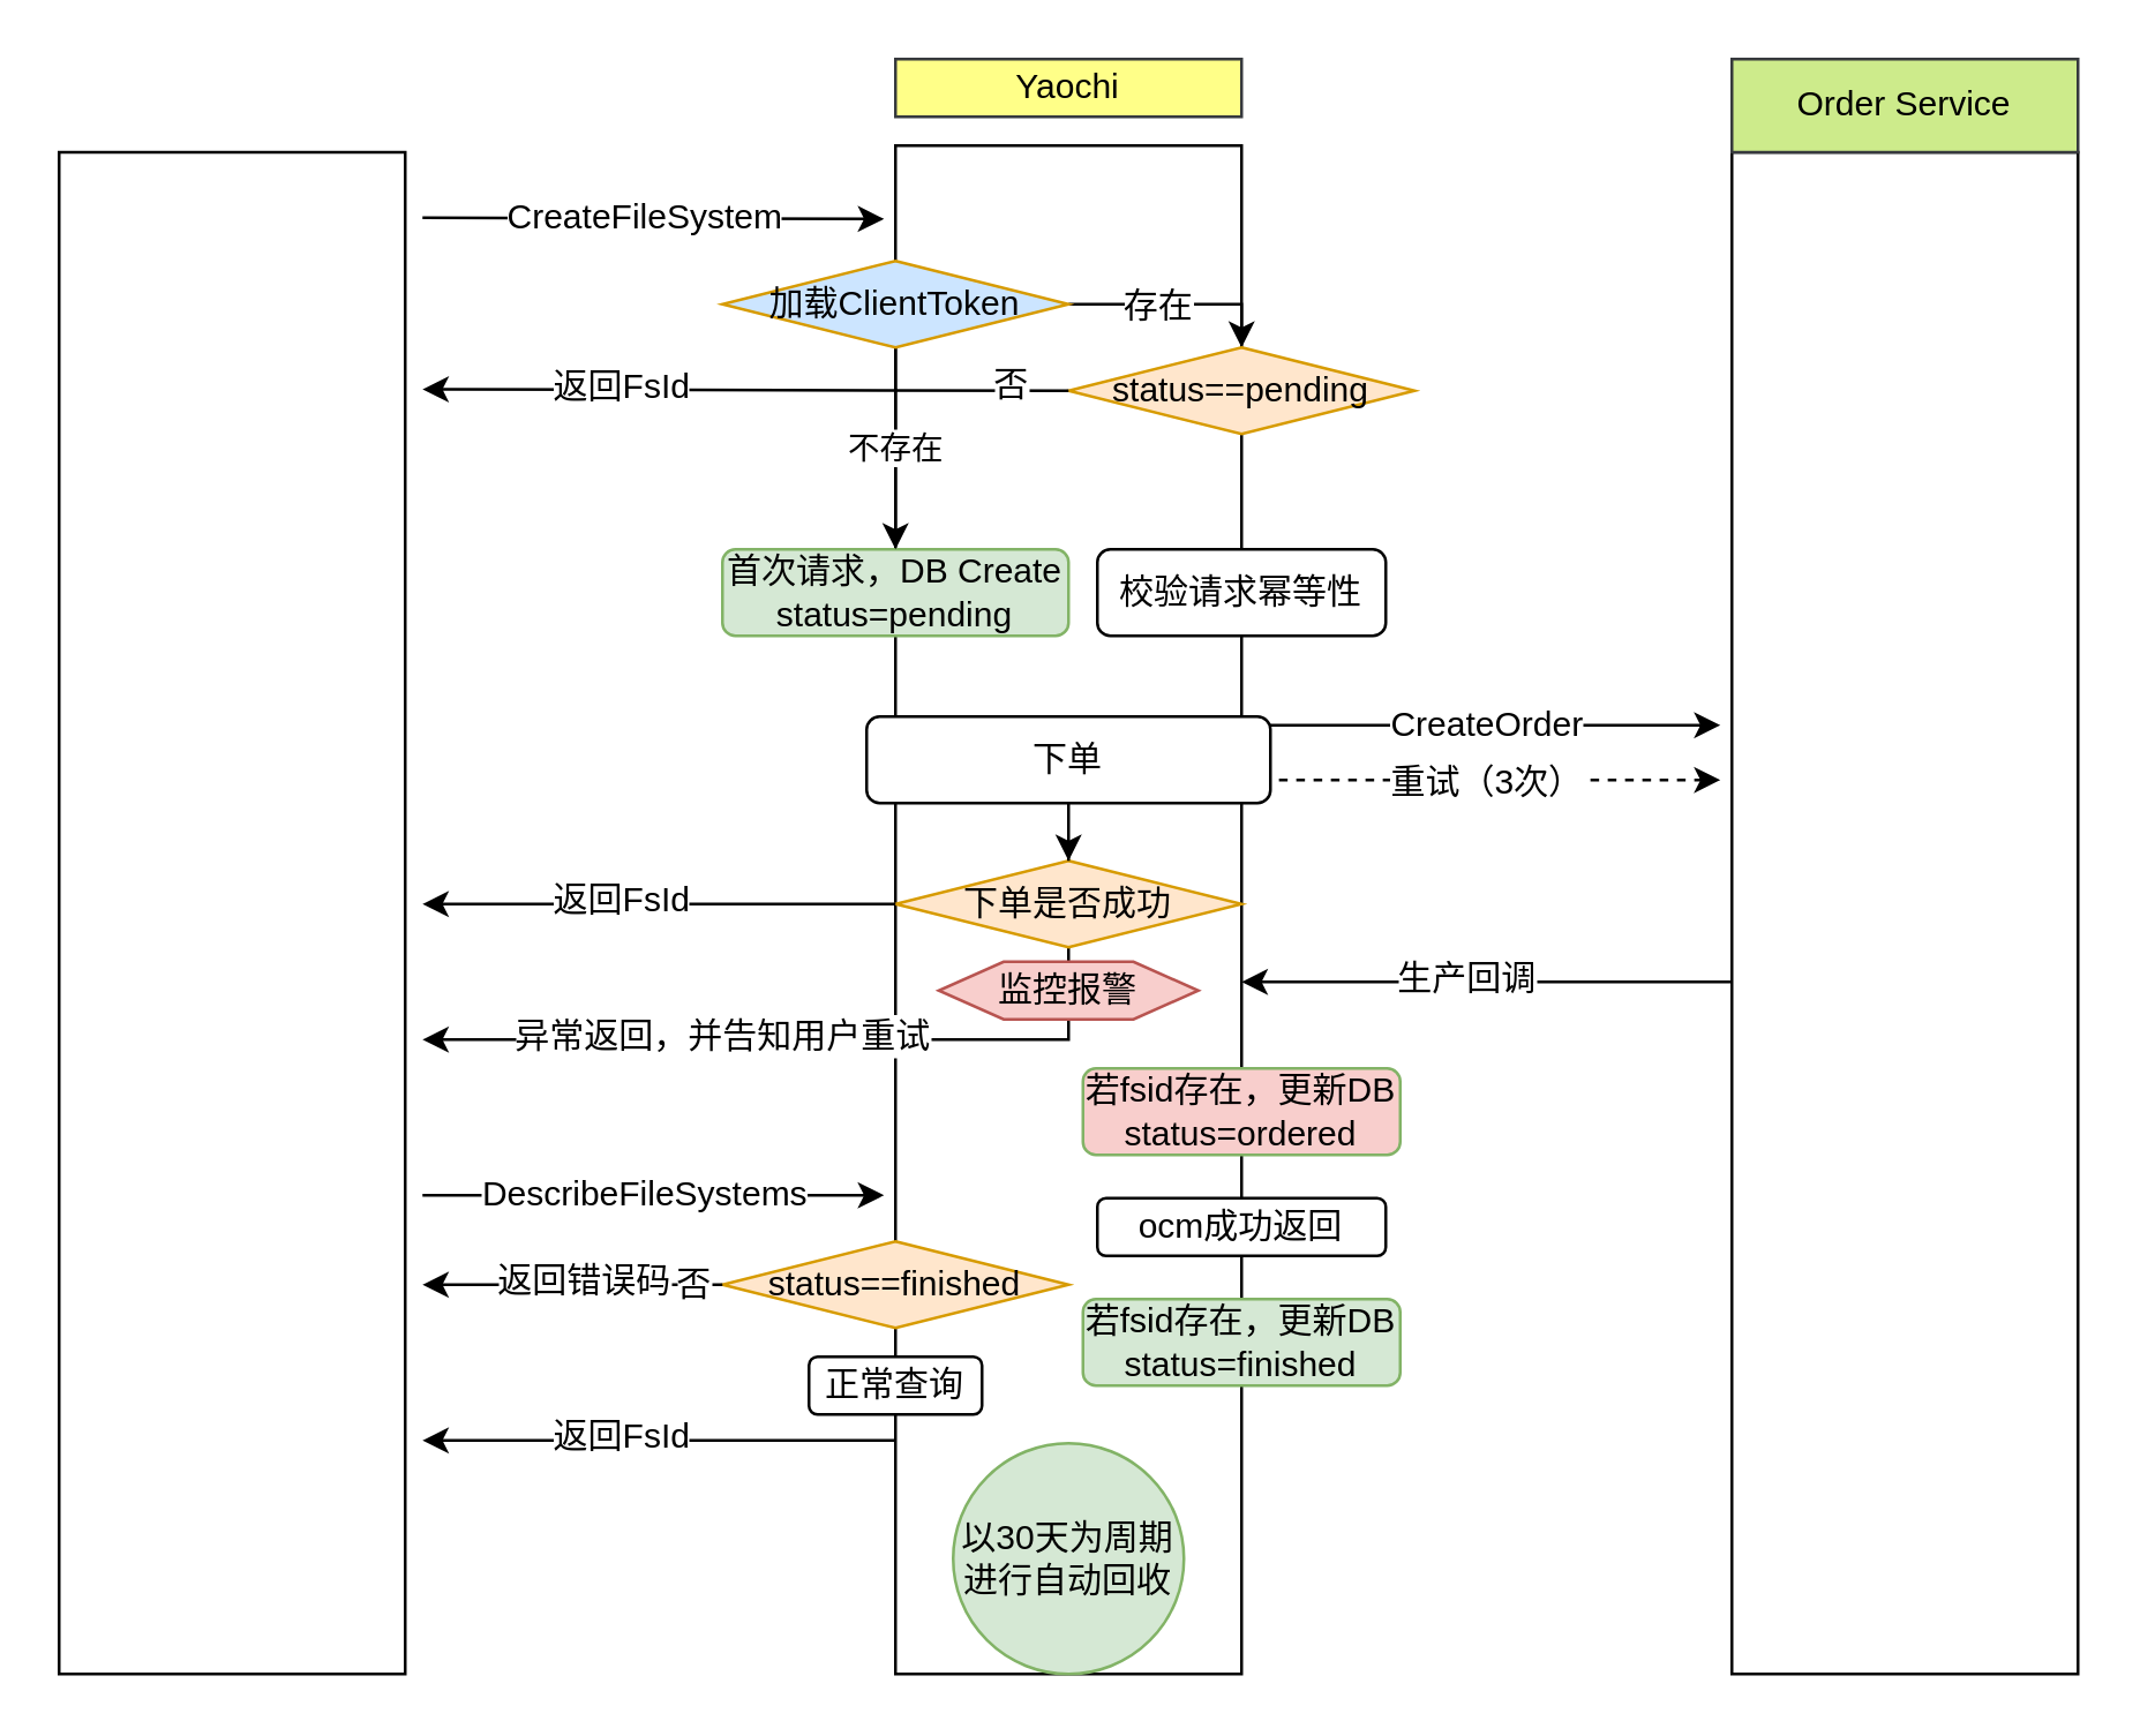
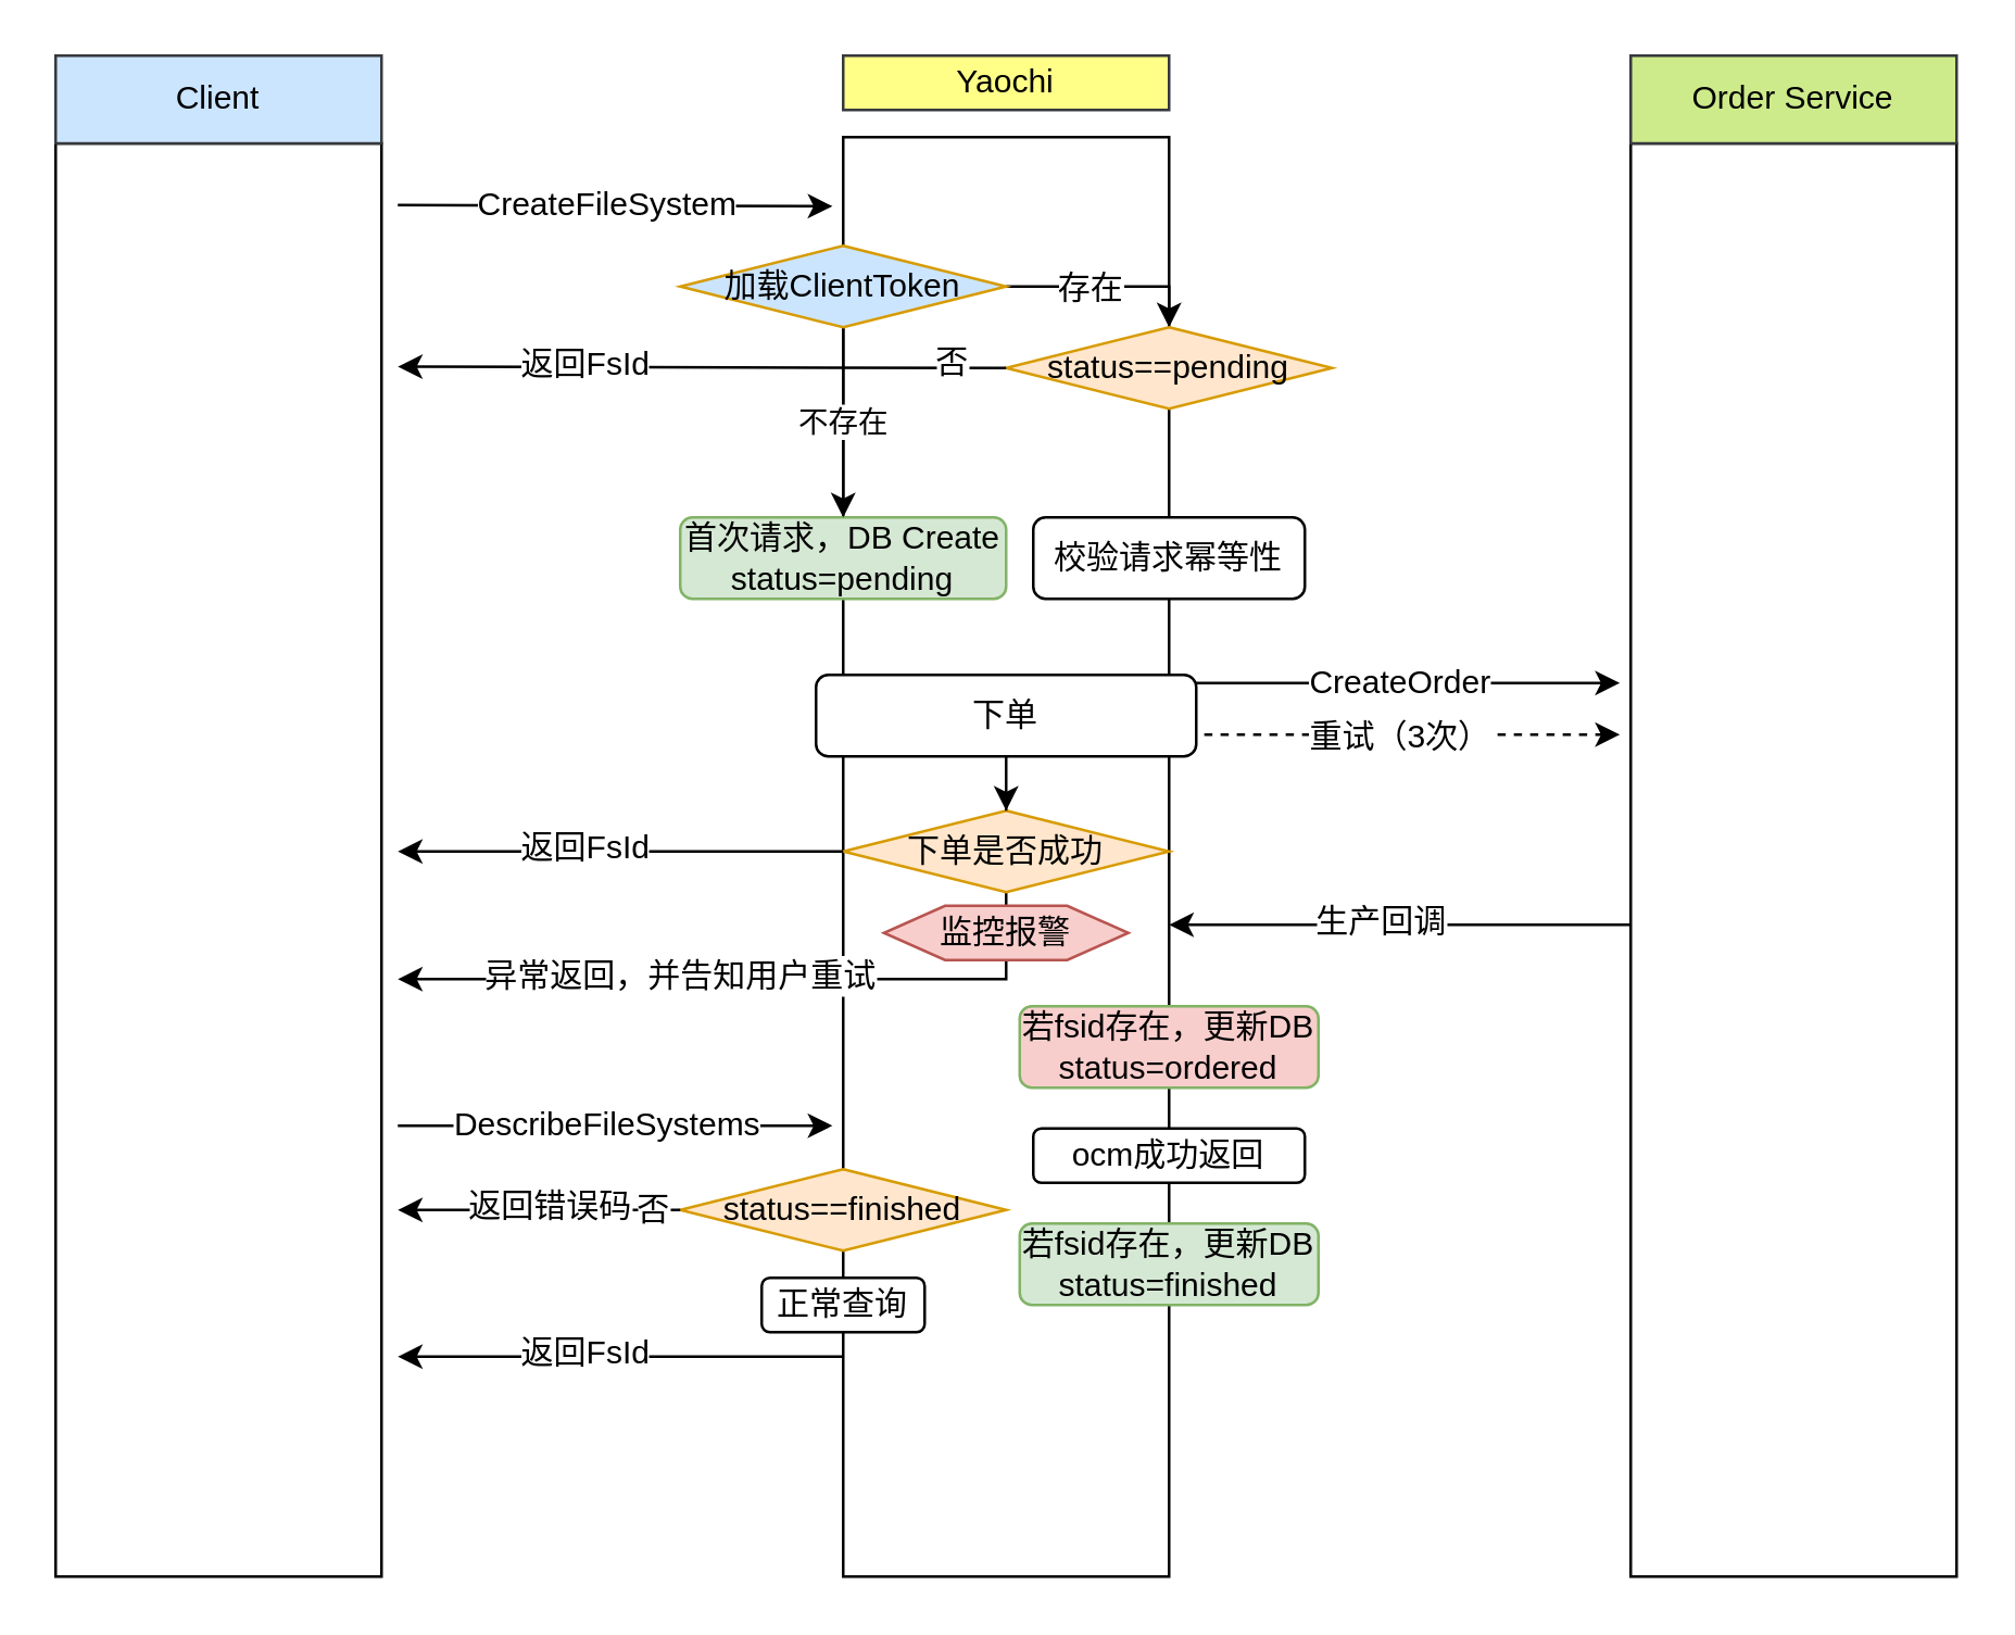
  <mxCell id="0" />
  <mxCell id="1" parent="0" />
  <mxCell id="2" value="" style="rounded=0;whiteSpace=wrap;html=1;" parent="1" vertex="1"><mxGeometry x="310" y="50" width="120" height="530" as="geometry" /></mxCell>
  <mxCell id="3" value="" style="endArrow=classic;html=1;" parent="1" edge="1"><mxGeometry width="50" height="50" relative="1" as="geometry"><mxPoint x="430.96" y="251" as="sourcePoint" /><mxPoint x="596" y="251" as="targetPoint" /></mxGeometry></mxCell>
  <mxCell id="4" value="CreateOrder" style="text;html=1;align=center;verticalAlign=middle;resizable=0;points=[];labelBackgroundColor=#ffffff;" parent="3" vertex="1" connectable="0"><mxGeometry x="-0.151" y="1" relative="1" as="geometry"><mxPoint x="14.01" as="offset" /></mxGeometry></mxCell>
  <mxCell id="5" value="" style="endArrow=classic;html=1;entryX=-0.033;entryY=0.048;entryDx=0;entryDy=0;entryPerimeter=0;" parent="1" target="2" edge="1"><mxGeometry width="50" height="50" relative="1" as="geometry"><mxPoint x="146" y="75" as="sourcePoint" /><mxPoint x="300" y="79" as="targetPoint" /></mxGeometry></mxCell>
  <mxCell id="6" value="CreateFileSystem" style="text;html=1;align=center;verticalAlign=middle;resizable=0;points=[];labelBackgroundColor=#ffffff;" parent="5" vertex="1" connectable="0"><mxGeometry x="-0.221" y="-1" relative="1" as="geometry"><mxPoint x="14.04" y="-1.61" as="offset" /></mxGeometry></mxCell>
  <mxCell id="7" value="" style="endArrow=classic;html=1;dashed=1;" parent="1" edge="1"><mxGeometry width="50" height="50" relative="1" as="geometry"><mxPoint x="430.96" y="270" as="sourcePoint" /><mxPoint x="596" y="270" as="targetPoint" /></mxGeometry></mxCell>
  <mxCell id="8" value="重试（3次）" style="text;html=1;align=center;verticalAlign=middle;resizable=0;points=[];labelBackgroundColor=#ffffff;" parent="7" vertex="1" connectable="0"><mxGeometry x="-0.106" relative="1" as="geometry"><mxPoint x="10" as="offset" /></mxGeometry></mxCell>
  <mxCell id="9" value="" style="endArrow=classic;html=1;" parent="1" edge="1"><mxGeometry width="50" height="50" relative="1" as="geometry"><mxPoint x="606" y="340" as="sourcePoint" /><mxPoint x="430" y="340" as="targetPoint" /></mxGeometry></mxCell>
  <mxCell id="10" value="生产回调" style="text;html=1;align=center;verticalAlign=middle;resizable=0;points=[];labelBackgroundColor=#ffffff;" parent="9" vertex="1" connectable="0"><mxGeometry x="-0.477" y="-2" relative="1" as="geometry"><mxPoint x="-52.06" as="offset" /></mxGeometry></mxCell>
  <mxCell id="11" value="&lt;span style=&quot;text-align: left&quot;&gt;首次请求，DB Create&lt;br&gt;status=pending&lt;br&gt;&lt;/span&gt;" style="rounded=1;whiteSpace=wrap;html=1;fillColor=#d5e8d4;strokeColor=#82b366;" parent="1" vertex="1"><mxGeometry x="250" y="190" width="120" height="30" as="geometry" /></mxCell>
  <mxCell id="12" value="&lt;span style=&quot;text-align: left&quot;&gt;若fsid存在，更新DB status=ordered&lt;/span&gt;" style="rounded=1;whiteSpace=wrap;html=1;fillColor=#f8cecc;strokeColor=#82b366;" parent="1" vertex="1"><mxGeometry x="375" y="370" width="110" height="30" as="geometry" /></mxCell>
  <mxCell id="13" style="edgeStyle=orthogonalEdgeStyle;rounded=0;orthogonalLoop=1;jettySize=auto;html=1;exitX=1;exitY=0.5;exitDx=0;exitDy=0;" parent="1" source="16" target="17" edge="1"><mxGeometry relative="1" as="geometry"><Array as="points"><mxPoint x="430" y="105" /></Array></mxGeometry></mxCell>
  <mxCell id="14" value="存在" style="text;html=1;align=center;verticalAlign=middle;resizable=0;points=[];labelBackgroundColor=#ffffff;" parent="13" vertex="1" connectable="0"><mxGeometry x="-0.28" y="-2" relative="1" as="geometry"><mxPoint x="3" y="-2" as="offset" /></mxGeometry></mxCell>
  <mxCell id="15" value="不存在" style="edgeStyle=orthogonalEdgeStyle;rounded=0;orthogonalLoop=1;jettySize=auto;html=1;exitX=0.5;exitY=1;exitDx=0;exitDy=0;entryX=0.5;entryY=0;entryDx=0;entryDy=0;" parent="1" source="16" target="11" edge="1"><mxGeometry relative="1" as="geometry" /></mxCell>
  <mxCell id="16" value="&lt;span style=&quot;text-align: left ; white-space: normal&quot;&gt;加载ClientToken&lt;/span&gt;" style="rhombus;whiteSpace=wrap;html=1;fillColor=#cce5ff;strokeColor=#d79b00;" parent="1" vertex="1"><mxGeometry x="250" y="90" width="120" height="30" as="geometry" /></mxCell>
  <mxCell id="17" value="&lt;span style=&quot;text-align: left ; white-space: normal&quot;&gt;status==pending&lt;/span&gt;" style="rhombus;whiteSpace=wrap;html=1;fillColor=#ffe6cc;strokeColor=#d79b00;" parent="1" vertex="1"><mxGeometry x="370" y="120" width="120" height="30" as="geometry" /></mxCell>
  <mxCell id="18" value="" style="endArrow=classic;html=1;exitX=0;exitY=0.5;exitDx=0;exitDy=0;" parent="1" source="17" edge="1"><mxGeometry width="50" height="50" relative="1" as="geometry"><mxPoint x="300" y="134.5" as="sourcePoint" /><mxPoint x="146" y="134.5" as="targetPoint" /></mxGeometry></mxCell>
  <mxCell id="19" value="返回FsId" style="text;html=1;align=center;verticalAlign=middle;resizable=0;points=[];labelBackgroundColor=#ffffff;" parent="18" vertex="1" connectable="0"><mxGeometry x="-0.221" y="-1" relative="1" as="geometry"><mxPoint x="-69" y="-0.8" as="offset" /></mxGeometry></mxCell>
  <mxCell id="20" value="否" style="text;html=1;align=center;verticalAlign=middle;resizable=0;points=[];labelBackgroundColor=#ffffff;" parent="18" vertex="1" connectable="0"><mxGeometry x="-0.673" y="-2" relative="1" as="geometry"><mxPoint x="16" as="offset" /></mxGeometry></mxCell>
- <mxCell id="21" value="以30天为周期进行自动回收" style="ellipse;whiteSpace=wrap;html=1;aspect=fixed;fillColor=#d5e8d4;strokeColor=#82b366;" parent="1" vertex="1"><mxGeometry x="330" y="500" width="80" height="80" as="geometry" /></mxCell>
  <mxCell id="22" style="edgeStyle=orthogonalEdgeStyle;rounded=0;orthogonalLoop=1;jettySize=auto;html=1;exitX=0.5;exitY=1;exitDx=0;exitDy=0;" parent="1" source="24" edge="1"><mxGeometry relative="1" as="geometry"><mxPoint x="146" y="360" as="targetPoint" /><Array as="points"><mxPoint x="370" y="360" /><mxPoint x="150" y="360" /></Array></mxGeometry></mxCell>
  <mxCell id="23" value="异常返回，并告知用户重试" style="text;html=1;align=center;verticalAlign=middle;resizable=0;points=[];labelBackgroundColor=#ffffff;" parent="22" vertex="1" connectable="0"><mxGeometry x="0.592" y="-2" relative="1" as="geometry"><mxPoint x="51" as="offset" /></mxGeometry></mxCell>
  <mxCell id="24" value="&lt;span style=&quot;text-align: left ; white-space: normal&quot;&gt;下单是否成功&lt;/span&gt;" style="rhombus;whiteSpace=wrap;html=1;fillColor=#ffe6cc;strokeColor=#d79b00;" parent="1" vertex="1"><mxGeometry x="310" y="298" width="120" height="30" as="geometry" /></mxCell>
  <mxCell id="25" value="" style="endArrow=classic;html=1;exitX=0;exitY=0.5;exitDx=0;exitDy=0;" parent="1" source="24" edge="1"><mxGeometry width="50" height="50" relative="1" as="geometry"><mxPoint x="-110" y="318" as="sourcePoint" /><mxPoint x="146" y="313" as="targetPoint" /></mxGeometry></mxCell>
  <mxCell id="26" value="返回FsId" style="text;html=1;align=center;verticalAlign=middle;resizable=0;points=[];labelBackgroundColor=#ffffff;" parent="25" vertex="1" connectable="0"><mxGeometry x="0.409" y="-1" relative="1" as="geometry"><mxPoint x="20" y="-1" as="offset" /></mxGeometry></mxCell>
  <mxCell id="27" value="&lt;span style=&quot;text-align: left&quot;&gt;校验请求幂等性&lt;br&gt;&lt;/span&gt;" style="rounded=1;whiteSpace=wrap;html=1;" parent="1" vertex="1"><mxGeometry x="380" y="190" width="100" height="30" as="geometry" /></mxCell>
  <mxCell id="28" style="edgeStyle=orthogonalEdgeStyle;rounded=0;orthogonalLoop=1;jettySize=auto;html=1;exitX=0.5;exitY=1;exitDx=0;exitDy=0;" parent="1" source="29" target="24" edge="1"><mxGeometry relative="1" as="geometry" /></mxCell>
  <mxCell id="29" value="&lt;span style=&quot;text-align: left&quot;&gt;下单&lt;br&gt;&lt;/span&gt;" style="rounded=1;whiteSpace=wrap;html=1;" parent="1" vertex="1"><mxGeometry x="300" y="248" width="140" height="30" as="geometry" /></mxCell>
  <mxCell id="30" value="&lt;span style=&quot;text-align: left ; white-space: nowrap&quot;&gt;Yaochi&lt;/span&gt;" style="rounded=0;whiteSpace=wrap;html=1;fillColor=#ffff88;strokeColor=#36393d;" parent="1" vertex="1"><mxGeometry x="310" y="20" width="120" height="20" as="geometry" /></mxCell>
  <mxCell id="31" value="" style="group" parent="1" vertex="1" connectable="0"><mxGeometry x="600" y="20" width="120" height="560" as="geometry" /></mxCell>
  <mxCell id="32" value="" style="rounded=0;whiteSpace=wrap;html=1;" parent="31" vertex="1"><mxGeometry y="32.308" width="120" height="527.692" as="geometry" /></mxCell>
  <mxCell id="33" value="&lt;span style=&quot;text-align: left ; white-space: nowrap&quot;&gt;Order Service&lt;/span&gt;" style="rounded=0;whiteSpace=wrap;html=1;fillColor=#cdeb8b;strokeColor=#36393d;" parent="31" vertex="1"><mxGeometry width="120" height="32.308" as="geometry" /></mxCell>
  <mxCell id="34" value="" style="group" parent="1" vertex="1" connectable="0"><mxGeometry x="20" y="20" width="120" height="560" as="geometry" /></mxCell>
  <mxCell id="35" value="" style="rounded=0;whiteSpace=wrap;html=1;" parent="34" vertex="1"><mxGeometry y="32.308" width="120" height="527.692" as="geometry" /></mxCell>
+ <mxCell id="36" value="&lt;span style=&quot;white-space: normal&quot;&gt;Client&lt;/span&gt;" style="rounded=0;whiteSpace=wrap;html=1;fillColor=#cce5ff;strokeColor=#36393d;" parent="34" vertex="1"><mxGeometry width="120" height="32.308" as="geometry" /></mxCell>
  <mxCell id="37" value="监控报警" style="shape=hexagon;perimeter=hexagonPerimeter2;whiteSpace=wrap;html=1;fillColor=#f8cecc;strokeColor=#b85450;" parent="1" vertex="1"><mxGeometry x="325" y="333" width="90" height="20" as="geometry" /></mxCell>
  <mxCell id="38" value="&lt;span style=&quot;text-align: left&quot;&gt;若fsid存在，更新DB status=finished&lt;/span&gt;" style="rounded=1;whiteSpace=wrap;html=1;fillColor=#d5e8d4;strokeColor=#82b366;" parent="1" vertex="1"><mxGeometry x="375" y="450" width="110" height="30" as="geometry" /></mxCell>
  <mxCell id="39" value="&lt;span style=&quot;text-align: left&quot;&gt;ocm成功返回&lt;br&gt;&lt;/span&gt;" style="rounded=1;whiteSpace=wrap;html=1;" parent="1" vertex="1"><mxGeometry x="380" y="415" width="100" height="20" as="geometry" /></mxCell>
  <mxCell id="40" value="" style="endArrow=classic;html=1;exitX=1.025;exitY=0.05;exitDx=0;exitDy=0;exitPerimeter=0;entryX=-0.033;entryY=0.048;entryDx=0;entryDy=0;entryPerimeter=0;" parent="1" edge="1"><mxGeometry width="50" height="50" relative="1" as="geometry"><mxPoint x="146" y="414" as="sourcePoint" /><mxPoint x="306.04" y="414" as="targetPoint" /></mxGeometry></mxCell>
  <mxCell id="41" value="DescribeFileSystems" style="text;html=1;align=center;verticalAlign=middle;resizable=0;points=[];labelBackgroundColor=#ffffff;" parent="40" vertex="1" connectable="0"><mxGeometry x="-0.221" y="-1" relative="1" as="geometry"><mxPoint x="14.04" y="-1.61" as="offset" /></mxGeometry></mxCell>
  <mxCell id="42" value="&lt;span style=&quot;text-align: left ; white-space: normal&quot;&gt;status==finished&lt;/span&gt;" style="rhombus;whiteSpace=wrap;html=1;fillColor=#ffe6cc;strokeColor=#d79b00;" parent="1" vertex="1"><mxGeometry x="250" y="430" width="120" height="30" as="geometry" /></mxCell>
  <mxCell id="43" value="" style="endArrow=classic;html=1;exitX=0;exitY=0.5;exitDx=0;exitDy=0;" parent="1" source="42" edge="1"><mxGeometry width="50" height="50" relative="1" as="geometry"><mxPoint x="170" y="550" as="sourcePoint" /><mxPoint x="146" y="445" as="targetPoint" /></mxGeometry></mxCell>
  <mxCell id="44" value="返回错误码" style="text;html=1;align=center;verticalAlign=middle;resizable=0;points=[];labelBackgroundColor=#ffffff;" parent="43" vertex="1" connectable="0"><mxGeometry x="0.28" y="-1" relative="1" as="geometry"><mxPoint x="18" y="-1" as="offset" /></mxGeometry></mxCell>
  <mxCell id="45" value="否" style="text;html=1;align=center;verticalAlign=middle;resizable=0;points=[];labelBackgroundColor=#ffffff;" vertex="1" connectable="0" parent="43"><mxGeometry x="-0.788" y="-1" relative="1" as="geometry"><mxPoint as="offset" /></mxGeometry></mxCell>
  <mxCell id="46" value="&lt;span style=&quot;text-align: left&quot;&gt;正常查询&lt;br&gt;&lt;/span&gt;" style="rounded=1;whiteSpace=wrap;html=1;" parent="1" vertex="1"><mxGeometry x="280" y="470" width="60" height="20" as="geometry" /></mxCell>
  <mxCell id="47" value="" style="endArrow=classic;html=1;exitX=0;exitY=0.5;exitDx=0;exitDy=0;" parent="1" edge="1"><mxGeometry width="50" height="50" relative="1" as="geometry"><mxPoint x="310" y="499" as="sourcePoint" /><mxPoint x="146" y="499" as="targetPoint" /></mxGeometry></mxCell>
  <mxCell id="48" value="返回FsId" style="text;html=1;align=center;verticalAlign=middle;resizable=0;points=[];labelBackgroundColor=#ffffff;" parent="47" vertex="1" connectable="0"><mxGeometry x="0.409" y="-1" relative="1" as="geometry"><mxPoint x="20" y="-1" as="offset" /></mxGeometry></mxCell>
